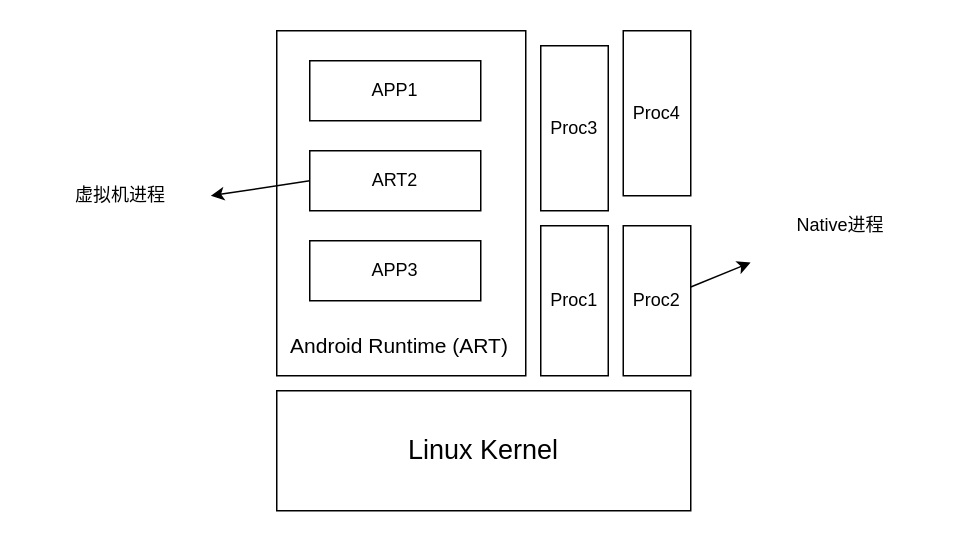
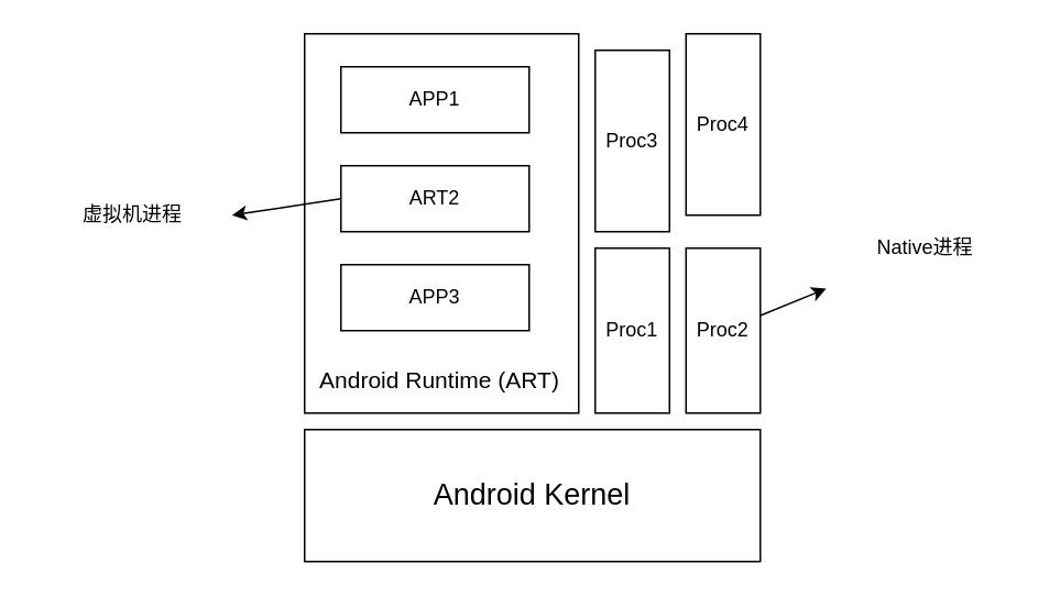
  <mxCell id="0" />
  <mxCell id="1" parent="0" />
- <mxCell id="2" value="&lt;font style=&quot;font-size: 18px&quot;&gt;Linux Kernel&lt;/font&gt;" style="rounded=0;whiteSpace=wrap;html=1;" vertex="1" parent="1"><mxGeometry x="184" y="260" width="276" height="80" as="geometry" /></mxCell>
+ <mxCell id="2" value="&lt;font style=&quot;font-size: 18px&quot;&gt;Android Kernel&lt;/font&gt;" style="rounded=0;whiteSpace=wrap;html=1;" vertex="1" parent="1"><mxGeometry x="184" y="260" width="276" height="80" as="geometry" /></mxCell>
  <mxCell id="3" value="" style="rounded=0;whiteSpace=wrap;html=1;" vertex="1" parent="1"><mxGeometry x="184" y="20" width="166" height="230" as="geometry" /></mxCell>
  <mxCell id="4" value="&lt;font style=&quot;font-size: 14px&quot;&gt;Android Runtime (ART)&lt;/font&gt;" style="rounded=0;whiteSpace=wrap;html=1;strokeColor=none;" vertex="1" parent="1"><mxGeometry x="192" y="220" width="148" height="20" as="geometry" /></mxCell>
  <mxCell id="5" value="APP1" style="rounded=0;whiteSpace=wrap;html=1;" vertex="1" parent="1"><mxGeometry x="206" y="40" width="114" height="40" as="geometry" /></mxCell>
  <mxCell id="6" value="ART2" style="rounded=0;whiteSpace=wrap;html=1;" vertex="1" parent="1"><mxGeometry x="206" y="100" width="114" height="40" as="geometry" /></mxCell>
  <mxCell id="7" value="APP3" style="rounded=0;whiteSpace=wrap;html=1;" vertex="1" parent="1"><mxGeometry x="206" y="160" width="114" height="40" as="geometry" /></mxCell>
  <mxCell id="8" value="Proc1" style="rounded=0;whiteSpace=wrap;html=1;" vertex="1" parent="1"><mxGeometry x="360" y="150" width="45" height="100" as="geometry" /></mxCell>
  <mxCell id="9" value="Proc3" style="rounded=0;whiteSpace=wrap;html=1;" vertex="1" parent="1"><mxGeometry x="360" y="30" width="45" height="110" as="geometry" /></mxCell>
  <mxCell id="10" value="Proc4" style="rounded=0;whiteSpace=wrap;html=1;" vertex="1" parent="1"><mxGeometry x="415" y="20" width="45" height="110" as="geometry" /></mxCell>
  <mxCell id="11" value="" style="rounded=0;orthogonalLoop=1;jettySize=auto;html=1;" edge="1" parent="1" source="12" target="15"><mxGeometry relative="1" as="geometry" /></mxCell>
  <mxCell id="12" value="Proc2" style="rounded=0;whiteSpace=wrap;html=1;" vertex="1" parent="1"><mxGeometry x="415" y="150" width="45" height="100" as="geometry" /></mxCell>
  <mxCell id="13" value="" style="endArrow=classic;html=1;exitX=0;exitY=0.5;exitDx=0;exitDy=0;entryX=1;entryY=0.5;entryDx=0;entryDy=0;" edge="1" parent="1" source="6" target="14"><mxGeometry width="50" height="50" relative="1" as="geometry"><mxPoint x="110" y="80" as="sourcePoint" /><mxPoint x="140" y="70" as="targetPoint" /></mxGeometry></mxCell>
  <mxCell id="14" value="虚拟机进程" style="rounded=0;whiteSpace=wrap;html=1;strokeColor=none;" vertex="1" parent="1"><mxGeometry x="20" y="100" width="120" height="60" as="geometry" /></mxCell>
  <mxCell id="15" value="Native进程" style="rounded=0;whiteSpace=wrap;html=1;strokeColor=none;" vertex="1" parent="1"><mxGeometry x="500" y="120" width="120" height="60" as="geometry" /></mxCell>
